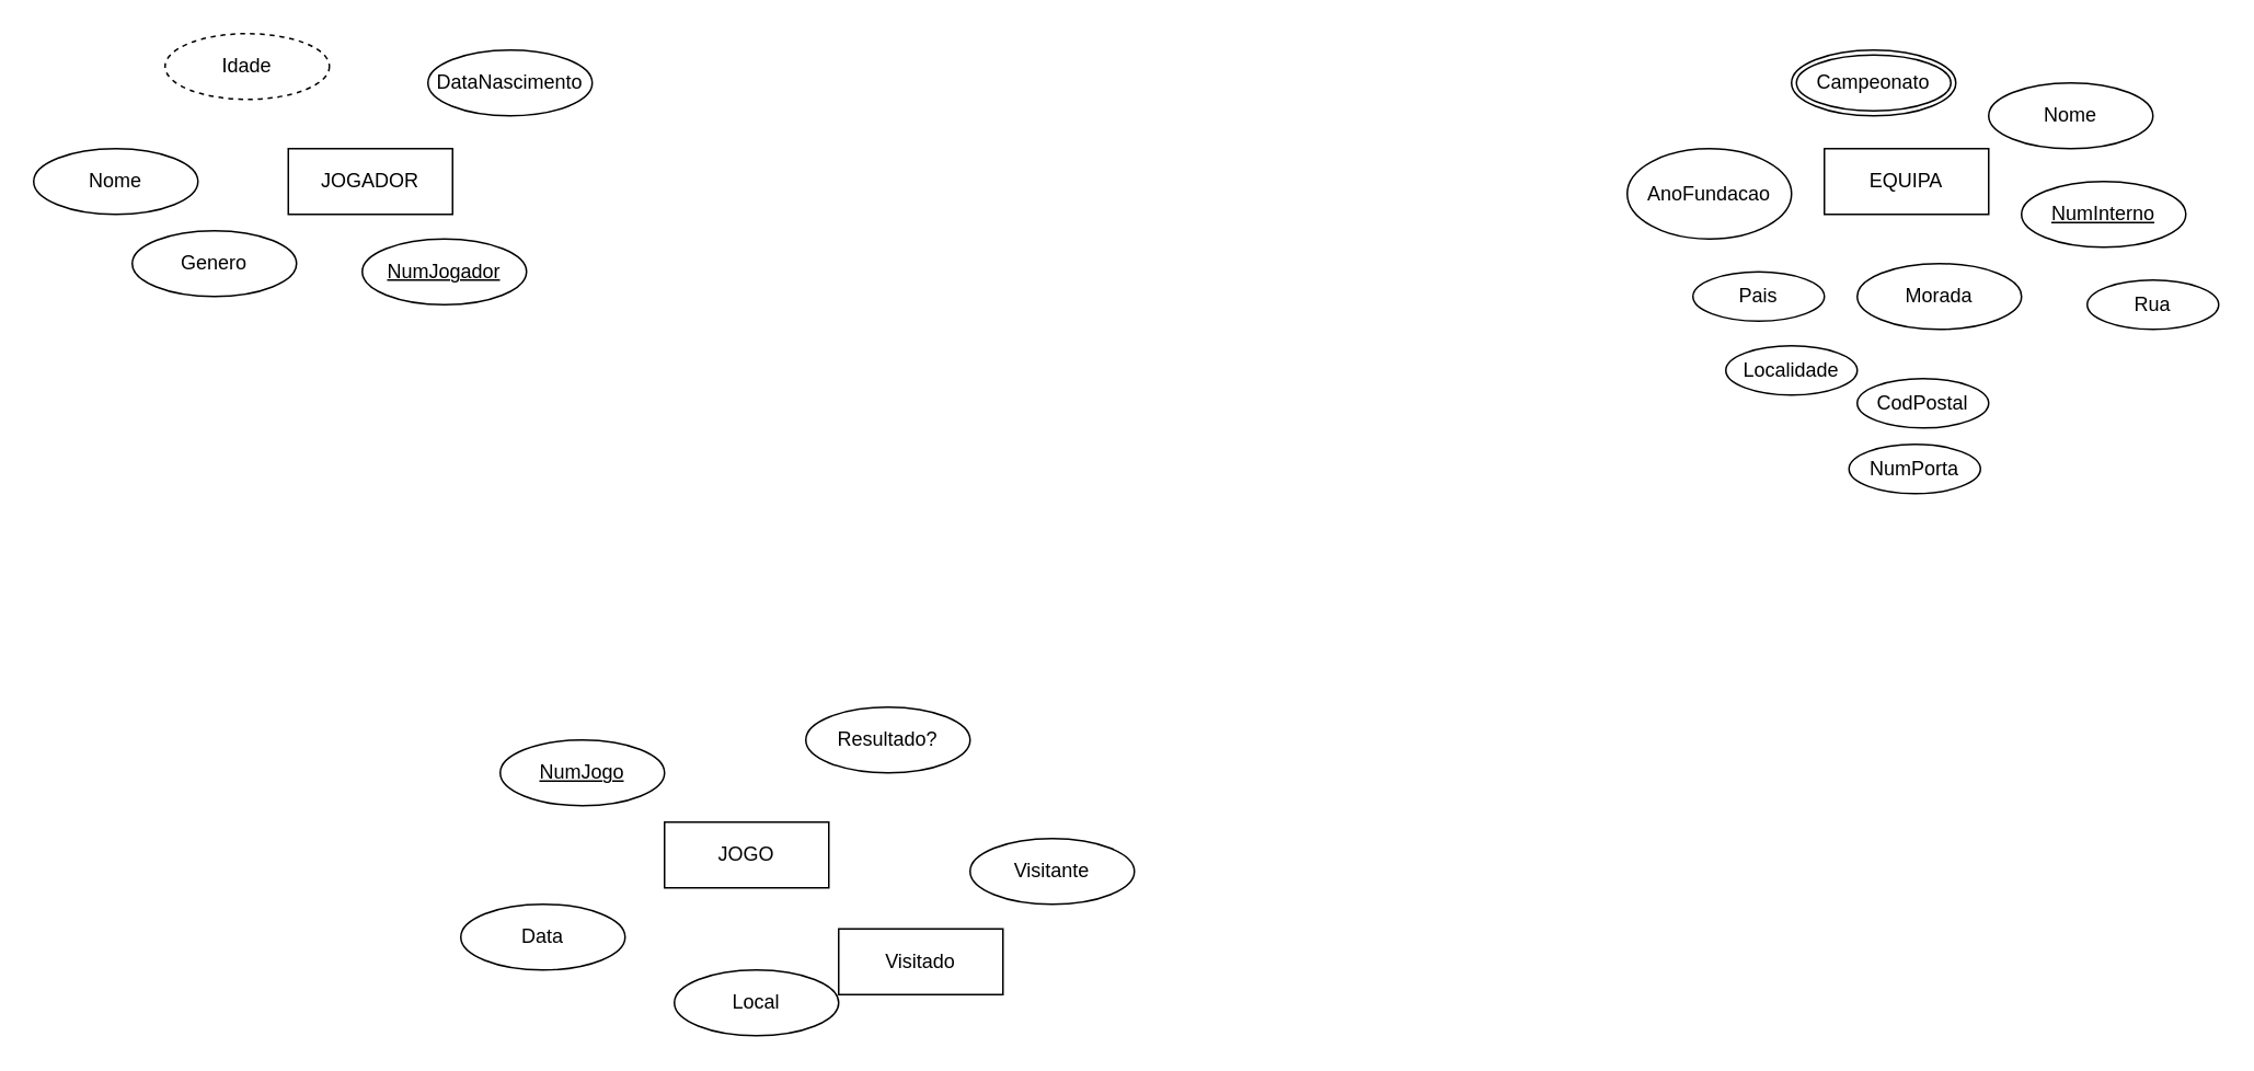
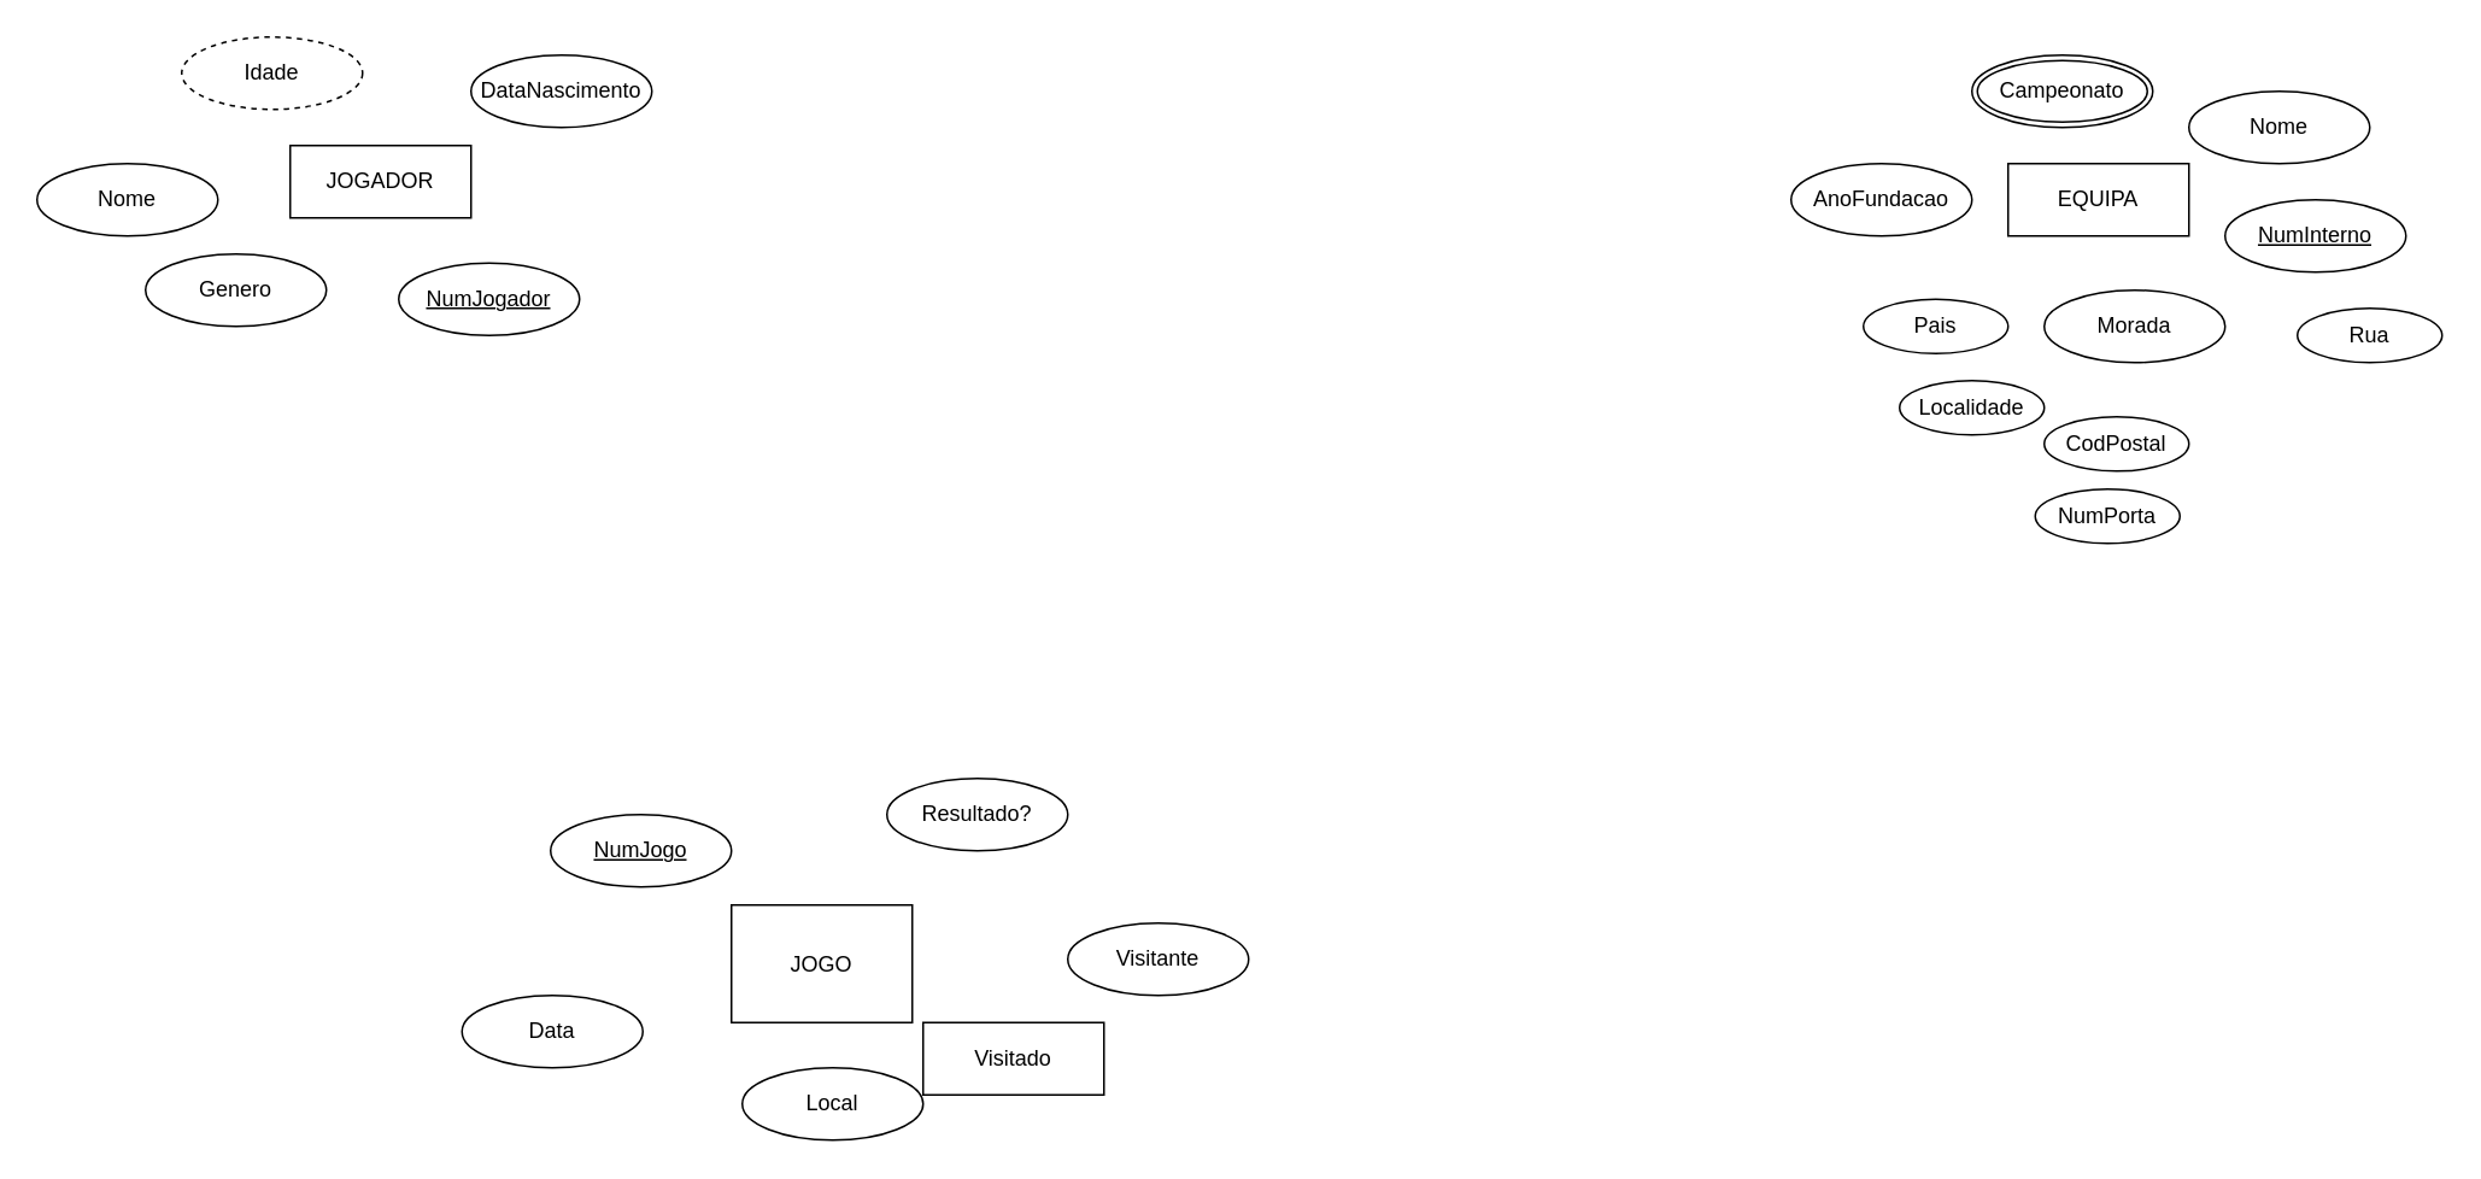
  <mxCell id="0" />
  <mxCell id="1" parent="0" />
- <mxCell id="2" value="JOGO" style="whiteSpace=wrap;html=1;align=center;" vertex="1" parent="1"><mxGeometry x="404" y="500" width="100" height="40" as="geometry" /></mxCell>
+ <mxCell id="2" value="JOGO" style="whiteSpace=wrap;html=1;align=center;" vertex="1" parent="1"><mxGeometry x="404" y="500" width="100" height="65" as="geometry" /></mxCell>
  <mxCell id="3" value="EQUIPA" style="whiteSpace=wrap;html=1;align=center;" vertex="1" parent="1"><mxGeometry x="1110" y="90" width="100" height="40" as="geometry" /></mxCell>
- <mxCell id="4" value="JOGADOR" style="whiteSpace=wrap;html=1;align=center;" vertex="1" parent="1"><mxGeometry x="175" y="90" width="100" height="40" as="geometry" /></mxCell>
+ <mxCell id="4" value="JOGADOR" style="whiteSpace=wrap;html=1;align=center;" vertex="1" parent="1"><mxGeometry x="160" y="80" width="100" height="40" as="geometry" /></mxCell>
  <mxCell id="5" value="NumInterno" style="ellipse;whiteSpace=wrap;html=1;align=center;fontStyle=4;" vertex="1" parent="1"><mxGeometry x="1230" y="110" width="100" height="40" as="geometry" /></mxCell>
  <mxCell id="6" value="Nome" style="ellipse;whiteSpace=wrap;html=1;align=center;fontStyle=0;" vertex="1" parent="1"><mxGeometry x="20" y="90" width="100" height="40" as="geometry" /></mxCell>
  <mxCell id="7" value="Genero" style="ellipse;whiteSpace=wrap;html=1;align=center;" vertex="1" parent="1"><mxGeometry x="80" y="140" width="100" height="40" as="geometry" /></mxCell>
  <mxCell id="8" value="Morada" style="ellipse;whiteSpace=wrap;html=1;align=center;" vertex="1" parent="1"><mxGeometry x="1130" y="160" width="100" height="40" as="geometry" /></mxCell>
- <mxCell id="9" value="AnoFundacao" style="ellipse;whiteSpace=wrap;html=1;align=center;" vertex="1" parent="1"><mxGeometry x="990" y="90" width="100" height="55" as="geometry" /></mxCell>
+ <mxCell id="9" value="AnoFundacao" style="ellipse;whiteSpace=wrap;html=1;align=center;" vertex="1" parent="1"><mxGeometry x="990" y="90" width="100" height="40" as="geometry" /></mxCell>
  <mxCell id="10" value="Nome" style="ellipse;whiteSpace=wrap;html=1;align=center;" vertex="1" parent="1"><mxGeometry x="1210" y="50" width="100" height="40" as="geometry" /></mxCell>
  <mxCell id="11" value="Campeonato" style="ellipse;shape=doubleEllipse;margin=3;whiteSpace=wrap;html=1;align=center;" vertex="1" parent="1"><mxGeometry x="1090" y="30" width="100" height="40" as="geometry" /></mxCell>
  <mxCell id="12" value="NumPorta" style="ellipse;whiteSpace=wrap;html=1;align=center;" vertex="1" parent="1"><mxGeometry x="1125" y="270" width="80" height="30" as="geometry" /></mxCell>
  <mxCell id="13" value="CodPostal" style="ellipse;whiteSpace=wrap;html=1;align=center;" vertex="1" parent="1"><mxGeometry x="1130" y="230" width="80" height="30" as="geometry" /></mxCell>
  <mxCell id="14" value="Localidade" style="ellipse;whiteSpace=wrap;html=1;align=center;" vertex="1" parent="1"><mxGeometry x="1050" y="210" width="80" height="30" as="geometry" /></mxCell>
  <mxCell id="15" value="Rua" style="ellipse;whiteSpace=wrap;html=1;align=center;" vertex="1" parent="1"><mxGeometry x="1270" y="170" width="80" height="30" as="geometry" /></mxCell>
  <mxCell id="16" value="Pais" style="ellipse;whiteSpace=wrap;html=1;align=center;" vertex="1" parent="1"><mxGeometry x="1030" y="165" width="80" height="30" as="geometry" /></mxCell>
  <mxCell id="17" value="NumJogador" style="ellipse;whiteSpace=wrap;html=1;align=center;fontStyle=4;" vertex="1" parent="1"><mxGeometry x="220" y="145" width="100" height="40" as="geometry" /></mxCell>
  <mxCell id="18" value="DataNascimento" style="ellipse;whiteSpace=wrap;html=1;align=center;" vertex="1" parent="1"><mxGeometry x="260" y="30" width="100" height="40" as="geometry" /></mxCell>
  <mxCell id="19" value="Idade" style="ellipse;whiteSpace=wrap;html=1;align=center;dashed=1;" vertex="1" parent="1"><mxGeometry x="100" y="20" width="100" height="40" as="geometry" /></mxCell>
  <mxCell id="20" value="NumJogo" style="ellipse;whiteSpace=wrap;html=1;align=center;fontStyle=4;" vertex="1" parent="1"><mxGeometry x="304" y="450" width="100" height="40" as="geometry" /></mxCell>
- <mxCell id="21" value="Data" style="ellipse;whiteSpace=wrap;html=1;align=center;" vertex="1" parent="1"><mxGeometry x="280" y="550" width="100" height="40" as="geometry" /></mxCell>
+ <mxCell id="21" value="Data" style="ellipse;whiteSpace=wrap;html=1;align=center;" vertex="1" parent="1"><mxGeometry x="255" y="550" width="100" height="40" as="geometry" /></mxCell>
  <mxCell id="22" value="Local" style="ellipse;whiteSpace=wrap;html=1;align=center;" vertex="1" parent="1"><mxGeometry x="410" y="590" width="100" height="40" as="geometry" /></mxCell>
  <mxCell id="23" value="Visitado" style="whiteSpace=wrap;html=1;align=center;rounded=0;" vertex="1" parent="1"><mxGeometry x="510" y="565" width="100" height="40" as="geometry" /></mxCell>
  <mxCell id="24" value="Visitante" style="ellipse;whiteSpace=wrap;html=1;align=center;" vertex="1" parent="1"><mxGeometry x="590" y="510" width="100" height="40" as="geometry" /></mxCell>
  <mxCell id="25" value="Resultado?" style="ellipse;whiteSpace=wrap;html=1;align=center;" vertex="1" parent="1"><mxGeometry x="490" y="430" width="100" height="40" as="geometry" /></mxCell>
